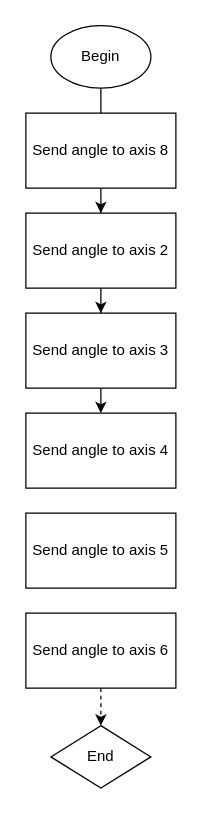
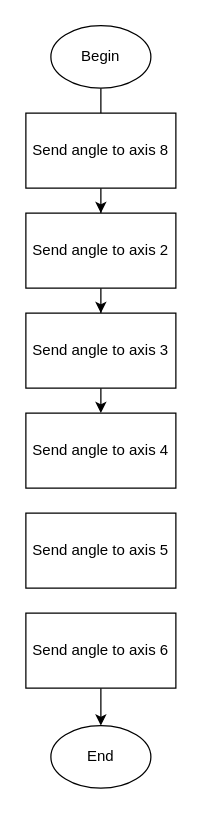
  <mxCell id="0" />
  <mxCell id="1" parent="0" />
  <mxCell id="2" style="edgeStyle=orthogonalEdgeStyle;rounded=0;orthogonalLoop=1;jettySize=auto;html=1;exitX=0.5;exitY=1;exitDx=0;exitDy=0;entryX=0.5;entryY=0;entryDx=0;entryDy=0;" edge="1" parent="1" source="3"><mxGeometry relative="1" as="geometry"><mxPoint x="80" y="120" as="targetPoint" /></mxGeometry></mxCell>
  <mxCell id="3" value="Begin" style="ellipse;whiteSpace=wrap;html=1;" vertex="1" parent="1"><mxGeometry x="40" y="20" width="80" height="50" as="geometry" /></mxCell>
- <mxCell id="4" value="End" style="rhombus;whiteSpace=wrap;html=1;" vertex="1" parent="1"><mxGeometry x="40" y="580" width="80" height="50" as="geometry" /></mxCell>
+ <mxCell id="4" value="End" style="ellipse;whiteSpace=wrap;html=1;" vertex="1" parent="1"><mxGeometry x="40" y="580" width="80" height="50" as="geometry" /></mxCell>
  <mxCell id="5" value="" style="edgeStyle=orthogonalEdgeStyle;rounded=0;orthogonalLoop=1;jettySize=auto;html=1;" edge="1" parent="1" source="6" target="8"><mxGeometry relative="1" as="geometry" /></mxCell>
  <mxCell id="6" value="Send angle to axis 8" style="rounded=0;whiteSpace=wrap;html=1;" vertex="1" parent="1"><mxGeometry x="20" y="90" width="120" height="60" as="geometry" /></mxCell>
  <mxCell id="7" value="" style="edgeStyle=orthogonalEdgeStyle;rounded=0;orthogonalLoop=1;jettySize=auto;html=1;" edge="1" parent="1" source="8" target="10"><mxGeometry relative="1" as="geometry" /></mxCell>
  <mxCell id="8" value="Send angle to axis 2" style="rounded=0;whiteSpace=wrap;html=1;" vertex="1" parent="1"><mxGeometry x="20" y="170" width="120" height="60" as="geometry" /></mxCell>
  <mxCell id="9" style="edgeStyle=orthogonalEdgeStyle;rounded=0;orthogonalLoop=1;jettySize=auto;html=1;exitX=0.5;exitY=1;exitDx=0;exitDy=0;entryX=0.5;entryY=0;entryDx=0;entryDy=0;" edge="1" parent="1" source="10" target="11"><mxGeometry relative="1" as="geometry" /></mxCell>
  <mxCell id="10" value="Send angle to axis 3" style="rounded=0;whiteSpace=wrap;html=1;" vertex="1" parent="1"><mxGeometry x="20" y="250" width="120" height="60" as="geometry" /></mxCell>
  <mxCell id="11" value="Send angle to axis 4" style="rounded=0;whiteSpace=wrap;html=1;" vertex="1" parent="1"><mxGeometry x="20" y="330" width="120" height="60" as="geometry" /></mxCell>
  <mxCell id="12" value="Send angle to axis 5" style="rounded=0;whiteSpace=wrap;html=1;" vertex="1" parent="1"><mxGeometry x="20" y="410" width="120" height="60" as="geometry" /></mxCell>
- <mxCell id="13" style="edgeStyle=orthogonalEdgeStyle;rounded=0;orthogonalLoop=1;jettySize=auto;html=1;exitX=0.5;exitY=1;exitDx=0;exitDy=0;entryX=0.5;entryY=0;entryDx=0;entryDy=0;dashed=1;" edge="1" parent="1" source="14" target="4"><mxGeometry relative="1" as="geometry" /></mxCell>
+ <mxCell id="13" style="edgeStyle=orthogonalEdgeStyle;rounded=0;orthogonalLoop=1;jettySize=auto;html=1;exitX=0.5;exitY=1;exitDx=0;exitDy=0;entryX=0.5;entryY=0;entryDx=0;entryDy=0;" edge="1" parent="1" source="14" target="4"><mxGeometry relative="1" as="geometry" /></mxCell>
  <mxCell id="14" value="Send angle to axis 6" style="rounded=0;whiteSpace=wrap;html=1;" vertex="1" parent="1"><mxGeometry x="20" y="490" width="120" height="60" as="geometry" /></mxCell>
